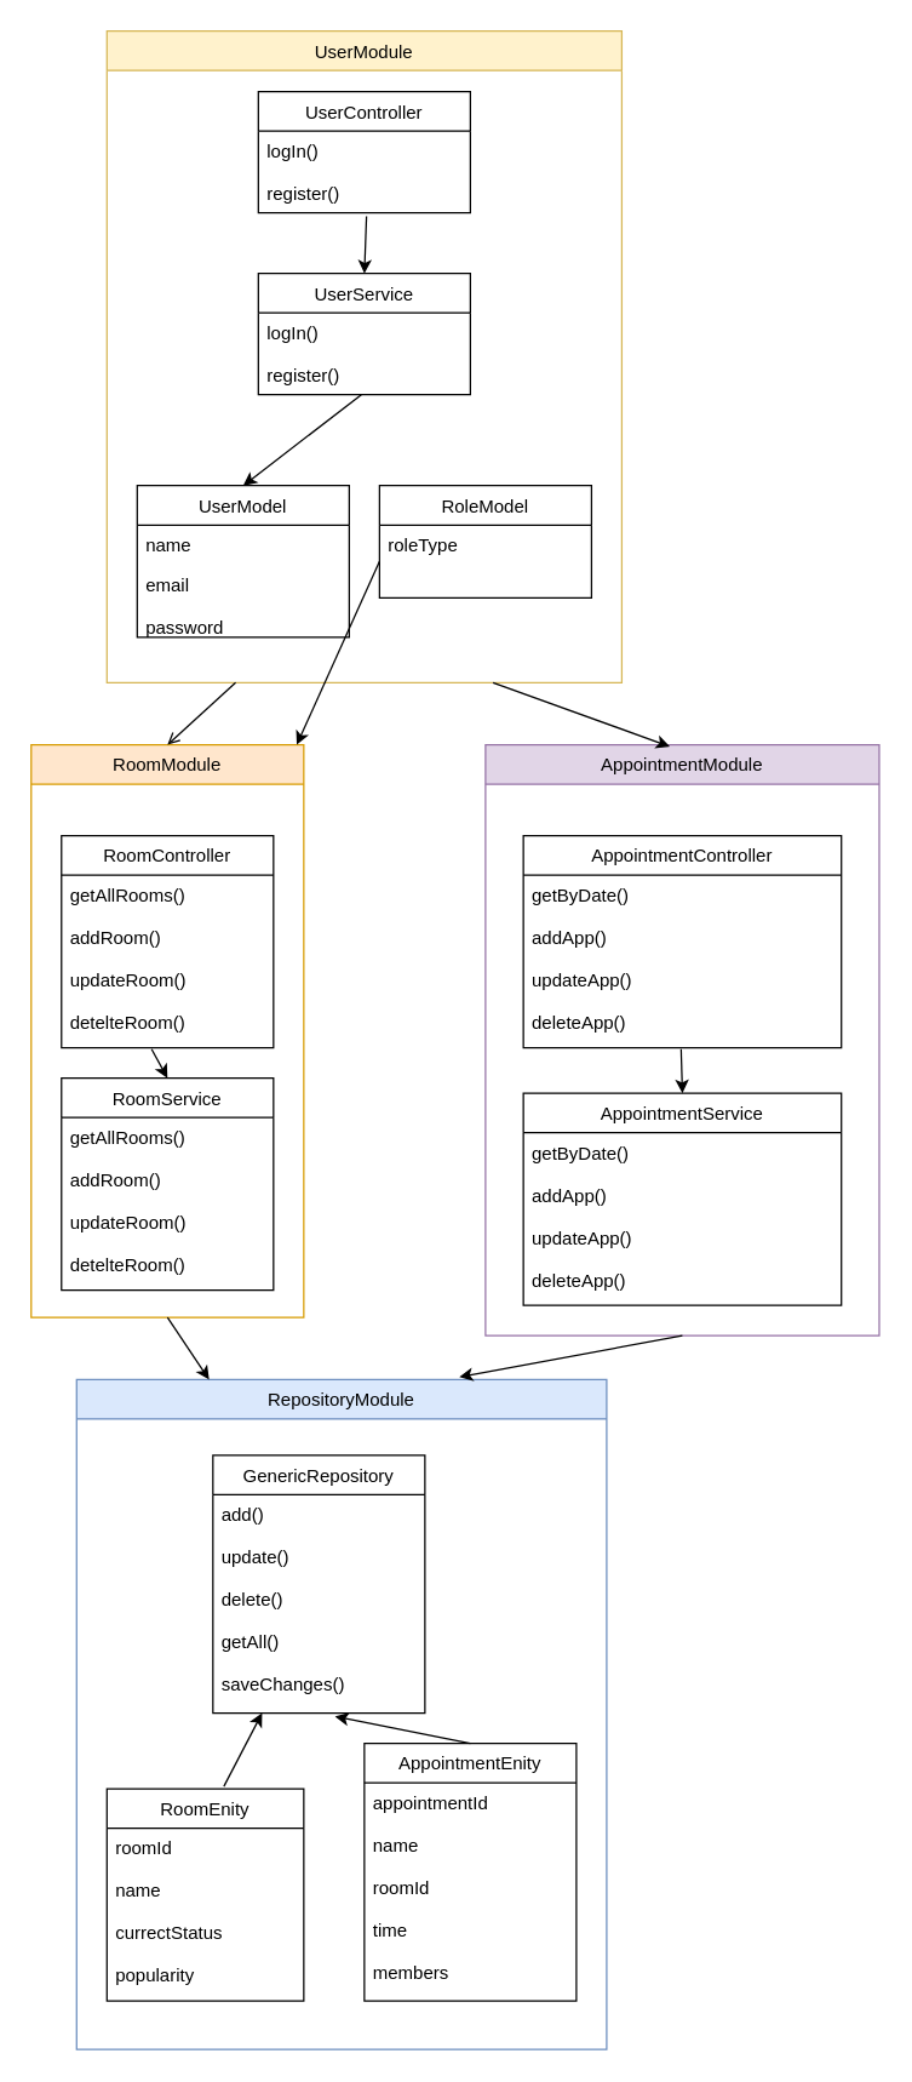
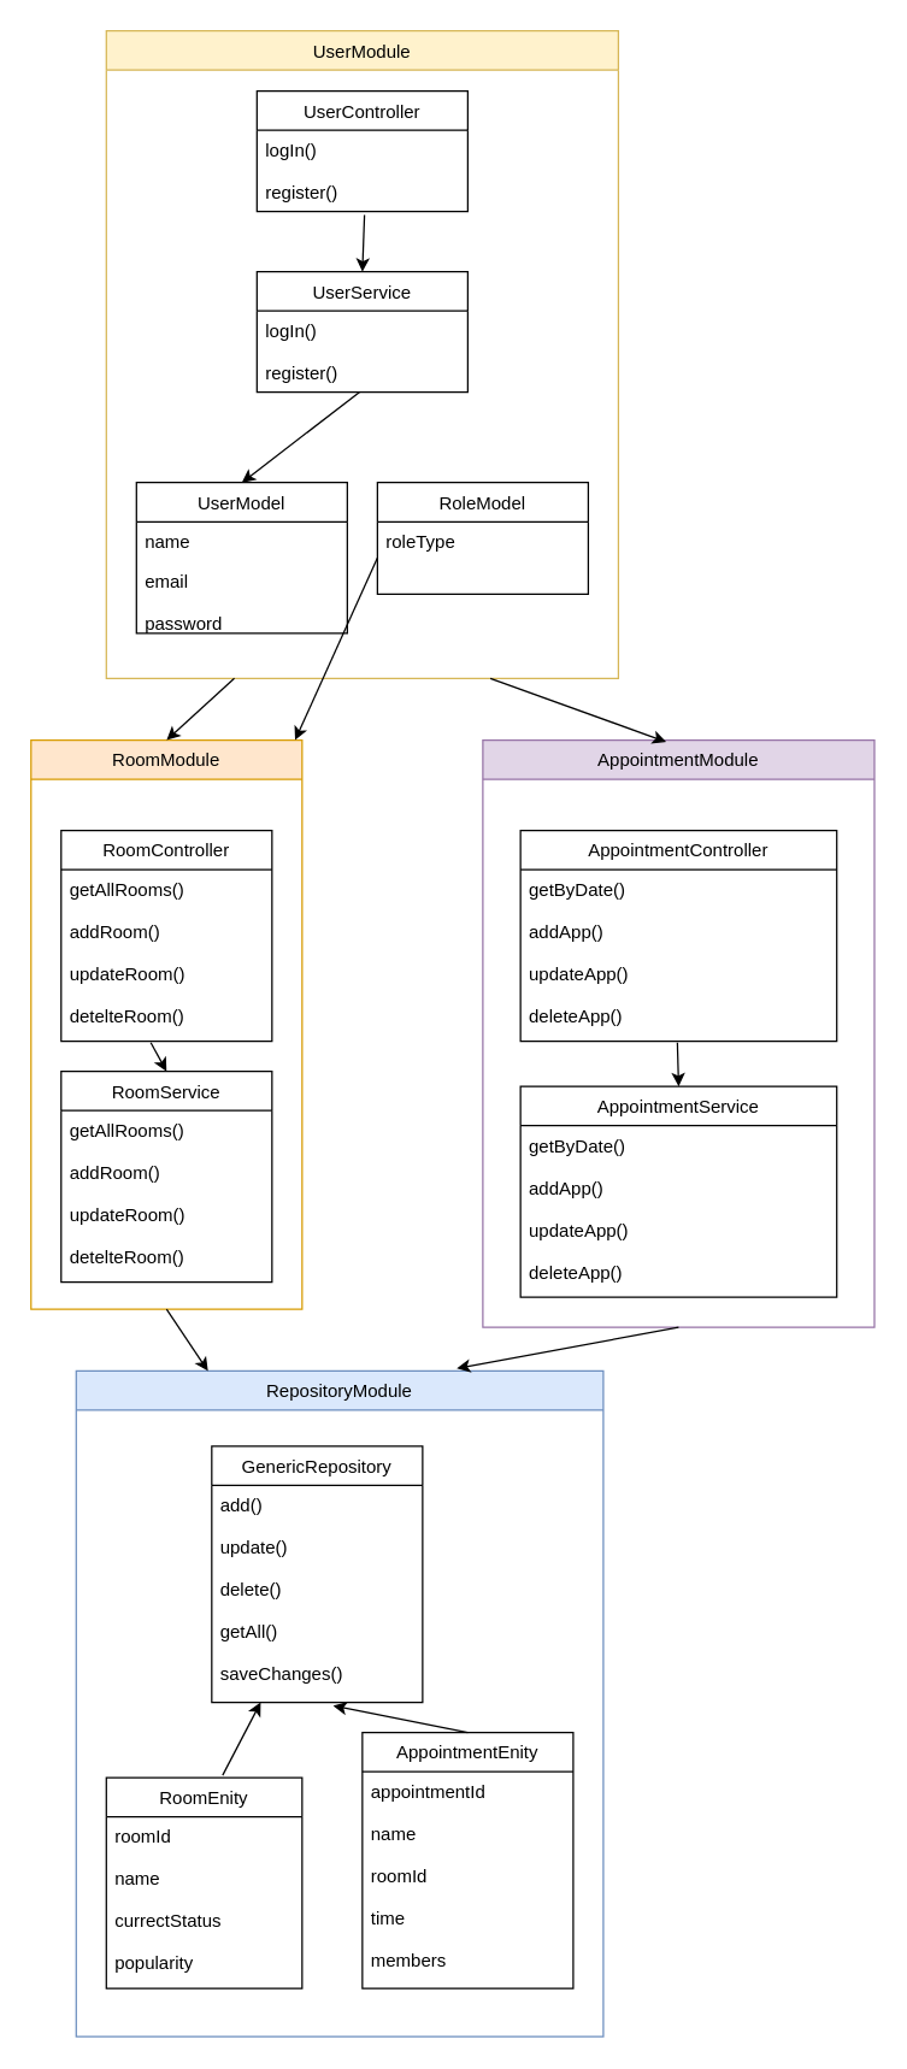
  <mxCell id="0" />
  <mxCell id="1" parent="0" />
  <mxCell id="2" value="UserModel" style="swimlane;fontStyle=0;childLayout=stackLayout;horizontal=1;startSize=26;fillColor=none;horizontalStack=0;resizeParent=1;resizeParentMax=0;resizeLast=0;collapsible=1;marginBottom=0;" parent="1" vertex="1"><mxGeometry x="90" y="320" width="140" height="100" as="geometry" /></mxCell>
  <mxCell id="3" value="name" style="text;strokeColor=none;fillColor=none;align=left;verticalAlign=top;spacingLeft=4;spacingRight=4;overflow=hidden;rotatable=0;points=[[0,0.5],[1,0.5]];portConstraint=eastwest;" parent="2" vertex="1"><mxGeometry y="26" width="140" height="26" as="geometry" /></mxCell>
  <mxCell id="4" value="email&#10;&#10;password&#10;&#10;&#10;" style="text;strokeColor=none;fillColor=none;align=left;verticalAlign=top;spacingLeft=4;spacingRight=4;overflow=hidden;rotatable=0;points=[[0,0.5],[1,0.5]];portConstraint=eastwest;" parent="2" vertex="1"><mxGeometry y="52" width="140" height="48" as="geometry" /></mxCell>
  <mxCell id="5" value="RoleModel" style="swimlane;fontStyle=0;childLayout=stackLayout;horizontal=1;startSize=26;fillColor=none;horizontalStack=0;resizeParent=1;resizeParentMax=0;resizeLast=0;collapsible=1;marginBottom=0;" parent="1" vertex="1"><mxGeometry x="250" y="320" width="140" height="74" as="geometry" /></mxCell>
  <mxCell id="6" value="roleType" style="text;strokeColor=none;fillColor=none;align=left;verticalAlign=top;spacingLeft=4;spacingRight=4;overflow=hidden;rotatable=0;points=[[0,0.5],[1,0.5]];portConstraint=eastwest;" parent="5" vertex="1"><mxGeometry y="26" width="140" height="48" as="geometry" /></mxCell>
  <mxCell id="7" value="UserService" style="swimlane;fontStyle=0;childLayout=stackLayout;horizontal=1;startSize=26;fillColor=none;horizontalStack=0;resizeParent=1;resizeParentMax=0;resizeLast=0;collapsible=1;marginBottom=0;" parent="1" vertex="1"><mxGeometry x="170" y="180" width="140" height="80" as="geometry" /></mxCell>
  <mxCell id="8" value="logIn()&#10;&#10;register()" style="text;strokeColor=none;fillColor=none;align=left;verticalAlign=top;spacingLeft=4;spacingRight=4;overflow=hidden;rotatable=0;points=[[0,0.5],[1,0.5]];portConstraint=eastwest;" parent="7" vertex="1"><mxGeometry y="26" width="140" height="54" as="geometry" /></mxCell>
  <mxCell id="9" value="UserController" style="swimlane;fontStyle=0;childLayout=stackLayout;horizontal=1;startSize=26;fillColor=none;horizontalStack=0;resizeParent=1;resizeParentMax=0;resizeLast=0;collapsible=1;marginBottom=0;" parent="1" vertex="1"><mxGeometry x="170" y="60" width="140" height="80" as="geometry" /></mxCell>
  <mxCell id="10" value="logIn()&#10;&#10;register()" style="text;strokeColor=none;fillColor=none;align=left;verticalAlign=top;spacingLeft=4;spacingRight=4;overflow=hidden;rotatable=0;points=[[0,0.5],[1,0.5]];portConstraint=eastwest;" parent="9" vertex="1"><mxGeometry y="26" width="140" height="54" as="geometry" /></mxCell>
  <mxCell id="11" value="RoomEnity" style="swimlane;fontStyle=0;childLayout=stackLayout;horizontal=1;startSize=26;fillColor=none;horizontalStack=0;resizeParent=1;resizeParentMax=0;resizeLast=0;collapsible=1;marginBottom=0;" parent="1" vertex="1"><mxGeometry x="70" y="1180" width="130" height="140" as="geometry" /></mxCell>
  <mxCell id="12" value="roomId&#10;&#10;name&#10;&#10;currectStatus&#10;&#10;popularity" style="text;strokeColor=none;fillColor=none;align=left;verticalAlign=top;spacingLeft=4;spacingRight=4;overflow=hidden;rotatable=0;points=[[0,0.5],[1,0.5]];portConstraint=eastwest;" parent="11" vertex="1"><mxGeometry y="26" width="130" height="114" as="geometry" /></mxCell>
  <mxCell id="13" value="AppointmentEnity" style="swimlane;fontStyle=0;childLayout=stackLayout;horizontal=1;startSize=26;fillColor=none;horizontalStack=0;resizeParent=1;resizeParentMax=0;resizeLast=0;collapsible=1;marginBottom=0;" parent="1" vertex="1"><mxGeometry x="240" y="1150" width="140" height="170" as="geometry" /></mxCell>
  <mxCell id="14" value="appointmentId&#10;&#10;name&#10;&#10;roomId&#10;&#10;time&#10;&#10;members" style="text;strokeColor=none;fillColor=none;align=left;verticalAlign=top;spacingLeft=4;spacingRight=4;overflow=hidden;rotatable=0;points=[[0,0.5],[1,0.5]];portConstraint=eastwest;" parent="13" vertex="1"><mxGeometry y="26" width="140" height="144" as="geometry" /></mxCell>
  <mxCell id="15" value="GenericRepository" style="swimlane;fontStyle=0;childLayout=stackLayout;horizontal=1;startSize=26;fillColor=none;horizontalStack=0;resizeParent=1;resizeParentMax=0;resizeLast=0;collapsible=1;marginBottom=0;" parent="1" vertex="1"><mxGeometry x="140" y="960" width="140" height="170" as="geometry" /></mxCell>
  <mxCell id="16" value="add()&#10;&#10;update()&#10;&#10;delete()&#10;&#10;getAll()&#10;&#10;saveChanges()" style="text;strokeColor=none;fillColor=none;align=left;verticalAlign=top;spacingLeft=4;spacingRight=4;overflow=hidden;rotatable=0;points=[[0,0.5],[1,0.5]];portConstraint=eastwest;" parent="15" vertex="1"><mxGeometry y="26" width="140" height="144" as="geometry" /></mxCell>
  <mxCell id="17" value="RoomService" style="swimlane;fontStyle=0;childLayout=stackLayout;horizontal=1;startSize=26;fillColor=none;horizontalStack=0;resizeParent=1;resizeParentMax=0;resizeLast=0;collapsible=1;marginBottom=0;" parent="1" vertex="1"><mxGeometry x="40" y="711" width="140" height="140" as="geometry" /></mxCell>
  <mxCell id="18" value="getAllRooms()&#10;&#10;addRoom()&#10;&#10;updateRoom()&#10;&#10;detelteRoom()" style="text;strokeColor=none;fillColor=none;align=left;verticalAlign=top;spacingLeft=4;spacingRight=4;overflow=hidden;rotatable=0;points=[[0,0.5],[1,0.5]];portConstraint=eastwest;" parent="17" vertex="1"><mxGeometry y="26" width="140" height="114" as="geometry" /></mxCell>
  <mxCell id="19" value="AppointmentService" style="swimlane;fontStyle=0;childLayout=stackLayout;horizontal=1;startSize=26;fillColor=none;horizontalStack=0;resizeParent=1;resizeParentMax=0;resizeLast=0;collapsible=1;marginBottom=0;" parent="1" vertex="1"><mxGeometry x="345" y="721" width="210" height="140" as="geometry" /></mxCell>
  <mxCell id="20" value="getByDate()&#10;&#10;addApp()&#10;&#10;updateApp()&#10;&#10;deleteApp()" style="text;strokeColor=none;fillColor=none;align=left;verticalAlign=top;spacingLeft=4;spacingRight=4;overflow=hidden;rotatable=0;points=[[0,0.5],[1,0.5]];portConstraint=eastwest;" parent="19" vertex="1"><mxGeometry y="26" width="210" height="114" as="geometry" /></mxCell>
  <mxCell id="21" value="RoomController" style="swimlane;fontStyle=0;childLayout=stackLayout;horizontal=1;startSize=26;fillColor=none;horizontalStack=0;resizeParent=1;resizeParentMax=0;resizeLast=0;collapsible=1;marginBottom=0;" parent="1" vertex="1"><mxGeometry x="40" y="551" width="140" height="140" as="geometry" /></mxCell>
  <mxCell id="22" value="getAllRooms()&#10;&#10;addRoom()&#10;&#10;updateRoom()&#10;&#10;detelteRoom()" style="text;strokeColor=none;fillColor=none;align=left;verticalAlign=top;spacingLeft=4;spacingRight=4;overflow=hidden;rotatable=0;points=[[0,0.5],[1,0.5]];portConstraint=eastwest;" parent="21" vertex="1"><mxGeometry y="26" width="140" height="114" as="geometry" /></mxCell>
  <mxCell id="23" value="AppointmentController" style="swimlane;fontStyle=0;childLayout=stackLayout;horizontal=1;startSize=26;fillColor=none;horizontalStack=0;resizeParent=1;resizeParentMax=0;resizeLast=0;collapsible=1;marginBottom=0;" parent="1" vertex="1"><mxGeometry x="345" y="551" width="210" height="140" as="geometry" /></mxCell>
  <mxCell id="24" value="getByDate()&#10;&#10;addApp()&#10;&#10;updateApp()&#10;&#10;deleteApp()" style="text;strokeColor=none;fillColor=none;align=left;verticalAlign=top;spacingLeft=4;spacingRight=4;overflow=hidden;rotatable=0;points=[[0,0.5],[1,0.5]];portConstraint=eastwest;" parent="23" vertex="1"><mxGeometry y="26" width="210" height="114" as="geometry" /></mxCell>
  <mxCell id="25" value="RepositoryModule" style="swimlane;fontStyle=0;childLayout=stackLayout;horizontal=1;startSize=26;fillColor=#dae8fc;horizontalStack=0;resizeParent=1;resizeParentMax=0;resizeLast=0;collapsible=1;marginBottom=0;strokeColor=#6c8ebf;" parent="1" vertex="1"><mxGeometry x="50" y="910" width="350" height="442" as="geometry" /></mxCell>
  <mxCell id="26" value="RoomModule" style="swimlane;fontStyle=0;childLayout=stackLayout;horizontal=1;startSize=26;fillColor=#ffe6cc;horizontalStack=0;resizeParent=1;resizeParentMax=0;resizeLast=0;collapsible=1;marginBottom=0;strokeColor=#d79b00;" parent="1" vertex="1"><mxGeometry x="20" y="491" width="180" height="378" as="geometry" /></mxCell>
  <mxCell id="27" value="AppointmentModule" style="swimlane;fontStyle=0;childLayout=stackLayout;horizontal=1;startSize=26;fillColor=#e1d5e7;horizontalStack=0;resizeParent=1;resizeParentMax=0;resizeLast=0;collapsible=1;marginBottom=0;strokeColor=#9673a6;" parent="1" vertex="1"><mxGeometry x="320" y="491" width="260" height="390" as="geometry" /></mxCell>
  <mxCell id="28" value="UserModule" style="swimlane;fontStyle=0;childLayout=stackLayout;horizontal=1;startSize=26;fillColor=#fff2cc;horizontalStack=0;resizeParent=1;resizeParentMax=0;resizeLast=0;collapsible=1;marginBottom=0;strokeColor=#d6b656;" parent="1" vertex="1"><mxGeometry x="70" y="20" width="340" height="430" as="geometry" /></mxCell>
  <mxCell id="29" value="" style="endArrow=classic;html=1;exitX=0.5;exitY=1;exitDx=0;exitDy=0;entryX=0.25;entryY=0;entryDx=0;entryDy=0;" parent="1" source="26" target="25" edge="1"><mxGeometry width="50" height="50" relative="1" as="geometry"><mxPoint x="370" y="1070" as="sourcePoint" /><mxPoint x="420" y="1020" as="targetPoint" /></mxGeometry></mxCell>
  <mxCell id="30" value="" style="endArrow=classic;html=1;exitX=0.5;exitY=1;exitDx=0;exitDy=0;entryX=0.722;entryY=-0.004;entryDx=0;entryDy=0;entryPerimeter=0;" parent="1" source="27" target="25" edge="1"><mxGeometry width="50" height="50" relative="1" as="geometry"><mxPoint x="100" y="879" as="sourcePoint" /><mxPoint x="147.5" y="920" as="targetPoint" /></mxGeometry></mxCell>
- <mxCell id="31" value="" style="endArrow=open;html=1;exitX=0.25;exitY=1;exitDx=0;exitDy=0;entryX=0.5;entryY=0;entryDx=0;entryDy=0;" parent="1" source="28" target="26" edge="1"><mxGeometry width="50" height="50" relative="1" as="geometry"><mxPoint x="400" y="891" as="sourcePoint" /><mxPoint x="312.7" y="918.232" as="targetPoint" /></mxGeometry></mxCell>
+ <mxCell id="31" value="" style="endArrow=classic;html=1;exitX=0.25;exitY=1;exitDx=0;exitDy=0;entryX=0.5;entryY=0;entryDx=0;entryDy=0;" parent="1" source="28" target="26" edge="1"><mxGeometry width="50" height="50" relative="1" as="geometry"><mxPoint x="400" y="891" as="sourcePoint" /><mxPoint x="312.7" y="918.232" as="targetPoint" /></mxGeometry></mxCell>
  <mxCell id="32" value="" style="endArrow=classic;html=1;exitX=0.75;exitY=1;exitDx=0;exitDy=0;entryX=0.468;entryY=0.003;entryDx=0;entryDy=0;entryPerimeter=0;" parent="1" source="28" target="27" edge="1"><mxGeometry width="50" height="50" relative="1" as="geometry"><mxPoint x="165" y="460" as="sourcePoint" /><mxPoint x="100" y="501" as="targetPoint" /></mxGeometry></mxCell>
  <mxCell id="33" value="" style="endArrow=classic;html=1;exitX=0.51;exitY=1.041;exitDx=0;exitDy=0;entryX=0.5;entryY=0;entryDx=0;entryDy=0;exitPerimeter=0;" parent="1" source="10" target="7" edge="1"><mxGeometry width="50" height="50" relative="1" as="geometry"><mxPoint x="175" y="470" as="sourcePoint" /><mxPoint x="110" y="511" as="targetPoint" /></mxGeometry></mxCell>
  <mxCell id="34" value="" style="endArrow=classic;html=1;entryX=0.5;entryY=0;entryDx=0;entryDy=0;" parent="1" target="2" edge="1"><mxGeometry width="50" height="50" relative="1" as="geometry"><mxPoint x="238" y="260" as="sourcePoint" /><mxPoint x="250" y="190" as="targetPoint" /></mxGeometry></mxCell>
  <mxCell id="35" value="" style="endArrow=classic;html=1;exitX=0;exitY=0.5;exitDx=0;exitDy=0;" parent="1" source="6" target="26" edge="1"><mxGeometry width="50" height="50" relative="1" as="geometry"><mxPoint x="261.4" y="162.214" as="sourcePoint" /><mxPoint x="260" y="200" as="targetPoint" /></mxGeometry></mxCell>
  <mxCell id="36" value="" style="endArrow=classic;html=1;exitX=0.425;exitY=1.008;exitDx=0;exitDy=0;entryX=0.5;entryY=0;entryDx=0;entryDy=0;exitPerimeter=0;" parent="1" source="22" target="17" edge="1"><mxGeometry width="50" height="50" relative="1" as="geometry"><mxPoint x="291.4" y="172.214" as="sourcePoint" /><mxPoint x="290" y="210" as="targetPoint" /></mxGeometry></mxCell>
  <mxCell id="37" value="" style="endArrow=classic;html=1;exitX=0.496;exitY=1.008;exitDx=0;exitDy=0;entryX=0.5;entryY=0;entryDx=0;entryDy=0;exitPerimeter=0;" parent="1" source="24" target="19" edge="1"><mxGeometry width="50" height="50" relative="1" as="geometry"><mxPoint x="149.5" y="701.912" as="sourcePoint" /><mxPoint x="160" y="721" as="targetPoint" /></mxGeometry></mxCell>
  <mxCell id="38" value="" style="endArrow=classic;html=1;exitX=0.594;exitY=-0.011;exitDx=0;exitDy=0;exitPerimeter=0;" parent="1" source="11" target="16" edge="1"><mxGeometry width="50" height="50" relative="1" as="geometry"><mxPoint x="99.5" y="711.912" as="sourcePoint" /><mxPoint x="110" y="731" as="targetPoint" /></mxGeometry></mxCell>
  <mxCell id="39" value="" style="endArrow=classic;html=1;exitX=0.5;exitY=0;exitDx=0;exitDy=0;entryX=0.576;entryY=1.016;entryDx=0;entryDy=0;entryPerimeter=0;" parent="1" source="13" target="16" edge="1"><mxGeometry width="50" height="50" relative="1" as="geometry"><mxPoint x="157.22" y="1188.46" as="sourcePoint" /><mxPoint x="182.476" y="1140" as="targetPoint" /></mxGeometry></mxCell>
